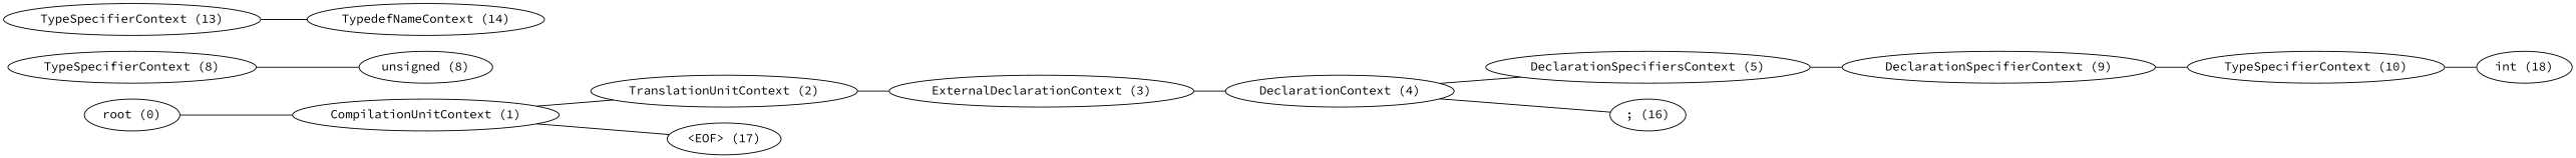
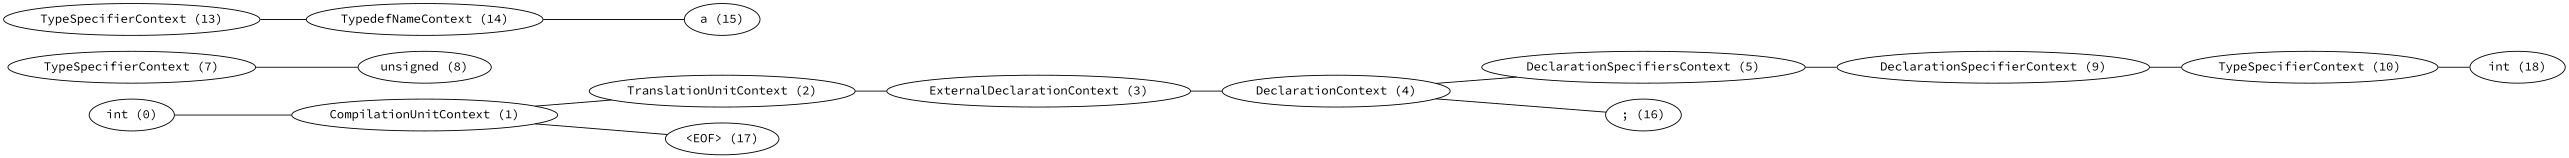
  graph {
    fontname="Source Code Pro"
    rankdir=LR
    node [fontname="Source Code Pro"]
    edge [fontname="Source Code Pro"]
-   n1 [label="root (0)"]
+   n1 [label="int (0)"]
    n2 [label="CompilationUnitContext (1)"]
    n3 [label="TranslationUnitContext (2)"]
    n4 [label="<EOF> (17)"]
    n5 [label="ExternalDeclarationContext (3)"]
    n6 [label="DeclarationContext (4)"]
    n7 [label="DeclarationSpecifiersContext (5)"]
    n8 [label="; (16)"]
    n9 [label="DeclarationSpecifierContext (9)"]
    n10 [label="TypeSpecifierContext (10)"]
-   n11 [label="TypeSpecifierContext (8)"]
+   n11 [label="TypeSpecifierContext (7)"]
    n12 [label="unsigned (8)"]
    n13 [label="int (18)"]
    n14 [label="TypeSpecifierContext (13)"]
    n15 [label="TypedefNameContext (14)"]
+   n16 [label="a (15)"]
    n1 -- n2
    n2 -- n3
    n2 -- n4
    n3 -- n5
    n5 -- n6
    n6 -- n7
    n6 -- n8
    n7 -- n9
    n9 -- n10
    n10 -- n13
    n11 -- n12
    n14 -- n15
+   n15 -- n16
  }
